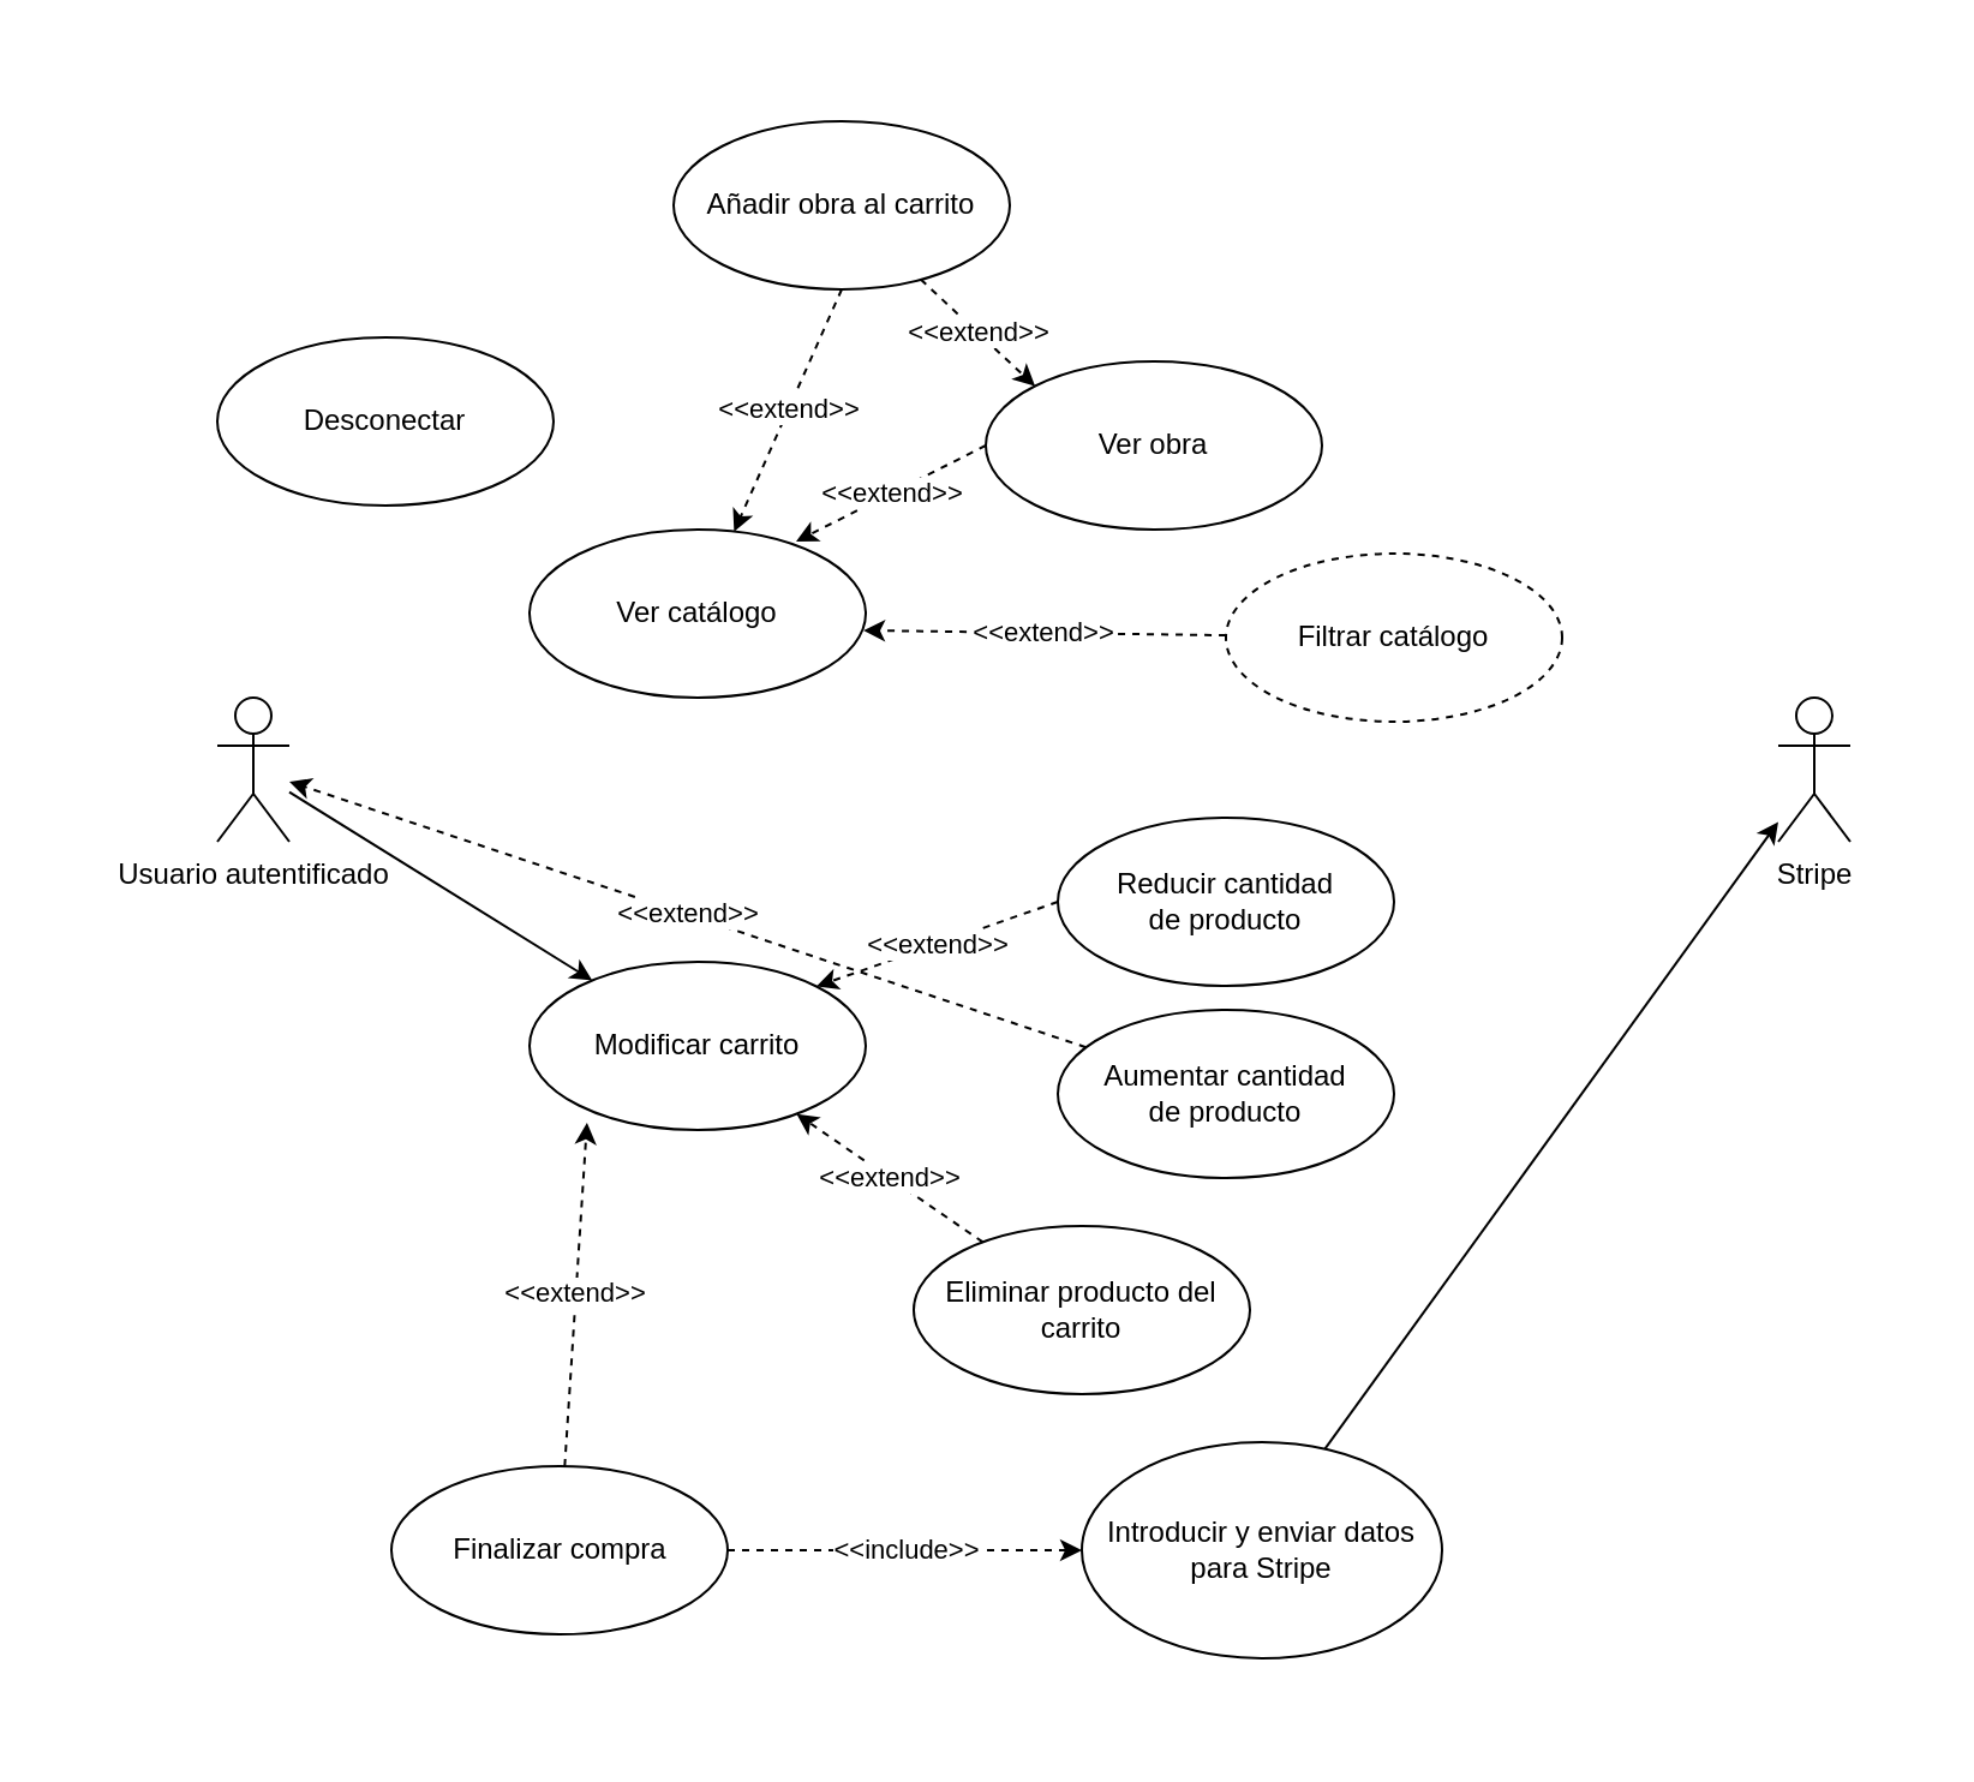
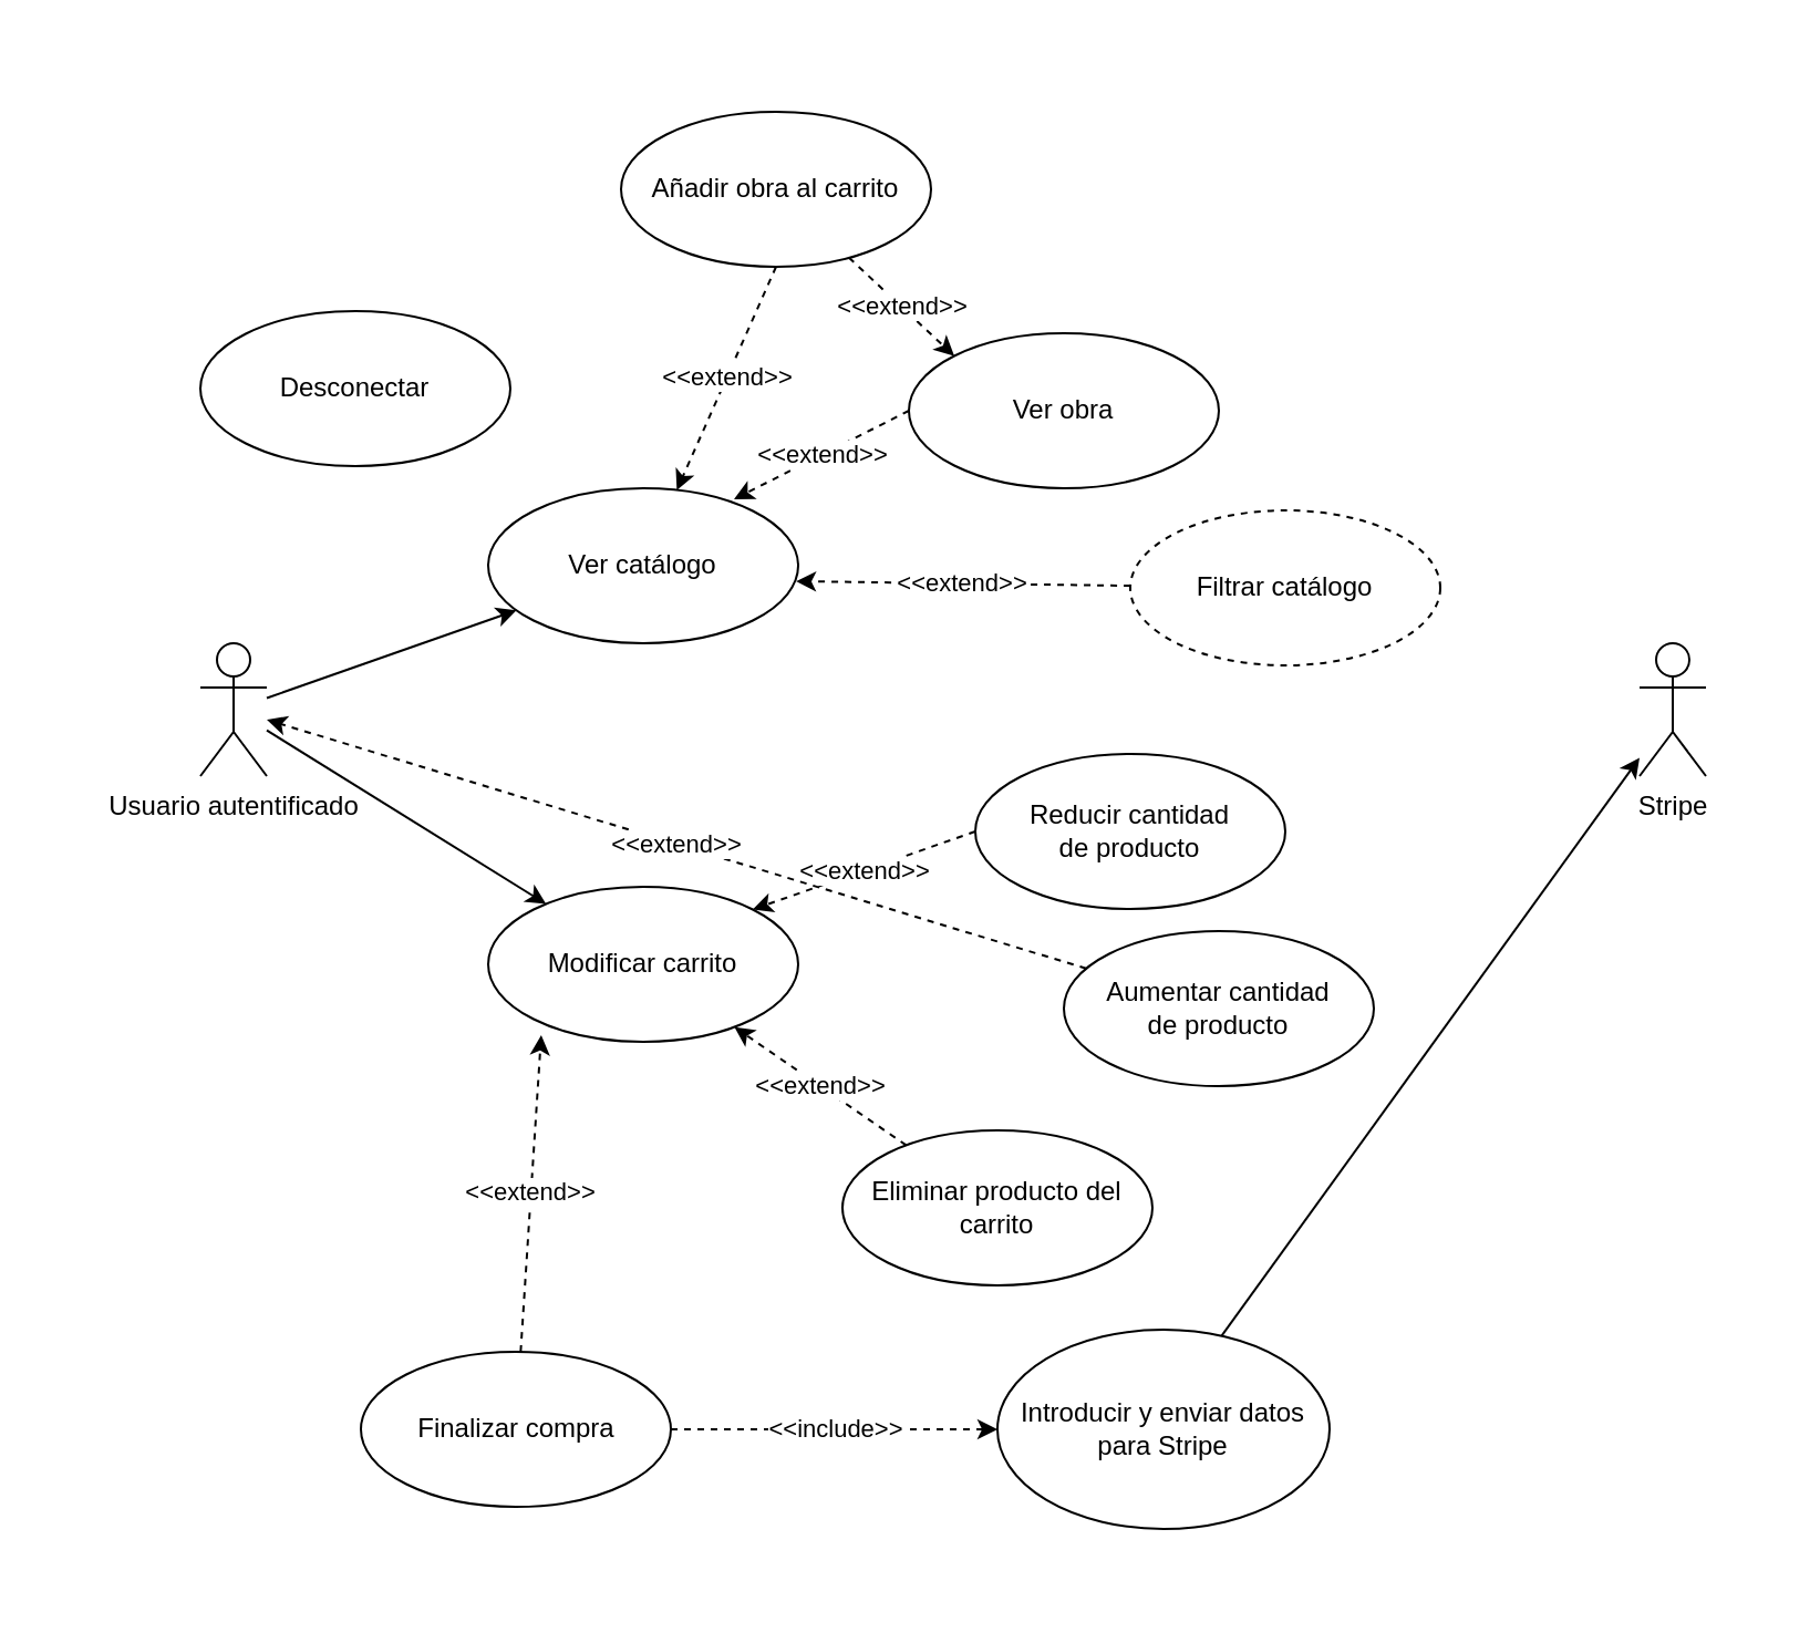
  <mxCell id="0" />
  <mxCell id="1" parent="0" />
  <mxCell id="2" value="" style="shape=table;startSize=0;container=1;collapsible=0;childLayout=tableLayout;fillColor=none;strokeColor=none;" parent="1" vertex="1"><mxGeometry x="20" width="780" height="700" as="geometry" y="20" /></mxCell>
  <mxCell id="3" value="" style="shape=partialRectangle;collapsible=0;dropTarget=0;fillColor=none;top=0;left=0;bottom=0;right=0;points=[[0,0.5],[1,0.5]];portConstraint=eastwest;" parent="2" vertex="1"><mxGeometry width="780" height="700" as="geometry" /></mxCell>
  <mxCell id="4" value="" style="shape=partialRectangle;html=1;whiteSpace=wrap;connectable=0;overflow=hidden;fillColor=none;top=0;left=0;bottom=0;right=0;pointerEvents=1;" parent="3" vertex="1"><mxGeometry width="780" height="700" as="geometry"><mxRectangle width="780" height="700" as="alternateBounds" /></mxGeometry></mxCell>
  <mxCell id="5" value="Desconectar" style="ellipse;whiteSpace=wrap;html=1;" parent="1" vertex="1"><mxGeometry x="90" y="140" width="140" height="70" as="geometry" /></mxCell>
+ <mxCell id="6" style="edgeStyle=none;rounded=0;orthogonalLoop=1;jettySize=auto;html=1;" parent="1" source="8" target="12" edge="1"><mxGeometry relative="1" as="geometry" /></mxCell>
  <mxCell id="7" style="edgeStyle=none;rounded=0;orthogonalLoop=1;jettySize=auto;html=1;" parent="1" source="8" target="18" edge="1"><mxGeometry relative="1" as="geometry" /></mxCell>
  <mxCell id="8" value="Usuario autentificado" style="shape=umlActor;verticalLabelPosition=bottom;verticalAlign=top;html=1;" parent="1" vertex="1"><mxGeometry x="90" y="290" width="30" height="60" as="geometry" /></mxCell>
  <mxCell id="9" value="&amp;lt;&amp;lt;extend&amp;gt;&amp;gt;" style="edgeStyle=none;rounded=0;orthogonalLoop=1;jettySize=auto;html=1;dashed=1;entryX=0.993;entryY=0.6;entryDx=0;entryDy=0;entryPerimeter=0;" parent="1" source="13" target="12" edge="1"><mxGeometry relative="1" as="geometry"><mxPoint x="430" y="360" as="targetPoint" /></mxGeometry></mxCell>
  <mxCell id="10" value="&amp;lt;&amp;lt;extend&amp;gt;&amp;gt;" style="edgeStyle=none;rounded=0;orthogonalLoop=1;jettySize=auto;html=1;dashed=1;exitX=0;exitY=0.5;exitDx=0;exitDy=0;entryX=0.793;entryY=0.071;entryDx=0;entryDy=0;entryPerimeter=0;" parent="1" source="14" target="12" edge="1"><mxGeometry relative="1" as="geometry"><mxPoint x="450" y="300" as="targetPoint" /></mxGeometry></mxCell>
  <mxCell id="11" value="&amp;lt;&amp;lt;extend&amp;gt;&amp;gt;" style="rounded=0;orthogonalLoop=1;jettySize=auto;html=1;dashed=1;exitX=0.5;exitY=1;exitDx=0;exitDy=0;" parent="1" source="16" target="12" edge="1"><mxGeometry relative="1" as="geometry"><mxPoint x="460" y="190" as="targetPoint" /></mxGeometry></mxCell>
  <mxCell id="12" value="Ver catálogo" style="ellipse;whiteSpace=wrap;html=1;" parent="1" vertex="1"><mxGeometry x="220" y="220" width="140" height="70" as="geometry" /></mxCell>
  <mxCell id="13" value="Filtrar catálogo" style="ellipse;whiteSpace=wrap;html=1;dashed=1;" parent="1" vertex="1"><mxGeometry x="510" y="230" width="140" height="70" as="geometry" /></mxCell>
  <mxCell id="14" value="Ver obra" style="ellipse;whiteSpace=wrap;html=1;" parent="1" vertex="1"><mxGeometry x="410" y="150" width="140" height="70" as="geometry" /></mxCell>
  <mxCell id="15" value="&amp;lt;&amp;lt;extend&amp;gt;&amp;gt;" style="edgeStyle=none;rounded=0;orthogonalLoop=1;jettySize=auto;html=1;entryX=0;entryY=0;entryDx=0;entryDy=0;dashed=1;" parent="1" source="16" target="14" edge="1"><mxGeometry relative="1" as="geometry" /></mxCell>
  <mxCell id="16" value="Añadir obra al carrito" style="ellipse;whiteSpace=wrap;html=1;" parent="1" vertex="1"><mxGeometry x="280" y="50" width="140" height="70" as="geometry" /></mxCell>
  <mxCell id="17" value="&amp;lt;&amp;lt;extend&amp;gt;&amp;gt;" style="edgeStyle=none;rounded=0;orthogonalLoop=1;jettySize=auto;html=1;dashed=1;exitX=0;exitY=0.5;exitDx=0;exitDy=0;entryX=1;entryY=0;entryDx=0;entryDy=0;" parent="1" source="19" target="18" edge="1"><mxGeometry relative="1" as="geometry"><mxPoint x="400" y="430" as="targetPoint" /></mxGeometry></mxCell>
  <mxCell id="18" value="Modificar carrito" style="ellipse;whiteSpace=wrap;html=1;" parent="1" vertex="1"><mxGeometry x="220" y="400" width="140" height="70" as="geometry" /></mxCell>
  <mxCell id="19" value="Reducir cantidad&lt;br&gt;de producto" style="ellipse;whiteSpace=wrap;html=1;" parent="1" vertex="1"><mxGeometry x="440" y="340" width="140" height="70" as="geometry" /></mxCell>
  <mxCell id="20" value="&amp;lt;&amp;lt;extend&amp;gt;&amp;gt;" style="edgeStyle=none;rounded=0;orthogonalLoop=1;jettySize=auto;html=1;dashed=1;" parent="1" source="21" target="8" edge="1"><mxGeometry relative="1" as="geometry" /></mxCell>
- <mxCell id="21" value="Aumentar cantidad&lt;br&gt;de producto" style="ellipse;whiteSpace=wrap;html=1;" parent="1" vertex="1"><mxGeometry x="440" y="420" width="140" height="70" as="geometry" /></mxCell>
+ <mxCell id="21" value="Aumentar cantidad&lt;br&gt;de producto" style="ellipse;whiteSpace=wrap;html=1;" parent="1" vertex="1"><mxGeometry x="480" y="420" width="140" height="70" as="geometry" /></mxCell>
  <mxCell id="22" value="&amp;lt;&amp;lt;extend&amp;gt;&amp;gt;" style="edgeStyle=none;rounded=0;orthogonalLoop=1;jettySize=auto;html=1;dashed=1;" parent="1" source="23" target="18" edge="1"><mxGeometry relative="1" as="geometry" /></mxCell>
  <mxCell id="23" value="Eliminar producto del carrito" style="ellipse;whiteSpace=wrap;html=1;" parent="1" vertex="1"><mxGeometry x="380" y="510" width="140" height="70" as="geometry" /></mxCell>
  <mxCell id="24" value="&amp;lt;&amp;lt;extend&amp;gt;&amp;gt;" style="edgeStyle=none;rounded=0;orthogonalLoop=1;jettySize=auto;html=1;entryX=0.171;entryY=0.957;entryDx=0;entryDy=0;entryPerimeter=0;dashed=1;" parent="1" source="26" target="18" edge="1"><mxGeometry relative="1" as="geometry" /></mxCell>
  <mxCell id="25" value="&amp;lt;&amp;lt;include&amp;gt;&amp;gt;" style="edgeStyle=none;rounded=0;orthogonalLoop=1;jettySize=auto;html=1;entryX=0;entryY=0.5;entryDx=0;entryDy=0;dashed=1;" parent="1" source="26" target="28" edge="1"><mxGeometry relative="1" as="geometry"><mxPoint x="230" y="610" as="targetPoint" /></mxGeometry></mxCell>
  <mxCell id="26" value="Finalizar compra" style="ellipse;whiteSpace=wrap;html=1;" parent="1" vertex="1"><mxGeometry x="162.5" y="610" width="140" height="70" as="geometry" /></mxCell>
  <mxCell id="27" style="rounded=0;orthogonalLoop=1;jettySize=auto;html=1;" parent="1" edge="1"><mxGeometry relative="1" as="geometry"><mxPoint x="543.806" y="613.086" as="sourcePoint" /><mxPoint x="740" y="341.745" as="targetPoint" /></mxGeometry></mxCell>
  <mxCell id="28" value="Introducir y enviar datos para Stripe" style="ellipse;whiteSpace=wrap;html=1;" parent="1" vertex="1"><mxGeometry x="450" y="600" width="150" height="90" as="geometry" /></mxCell>
  <mxCell id="29" value="Stripe" style="shape=umlActor;verticalLabelPosition=bottom;verticalAlign=top;html=1;outlineConnect=0;" parent="1" vertex="1"><mxGeometry x="740" y="290" width="30" height="60" as="geometry" /></mxCell>
